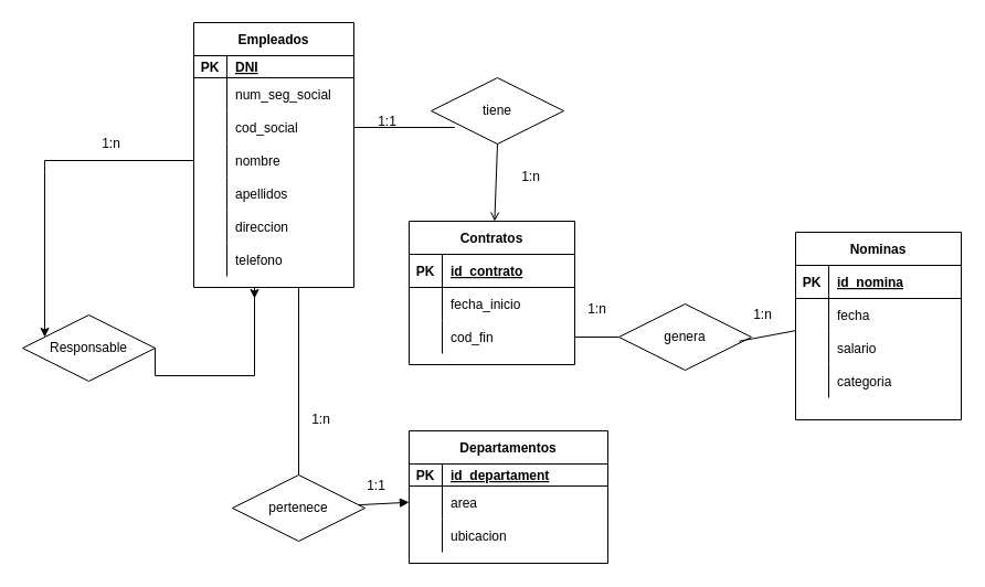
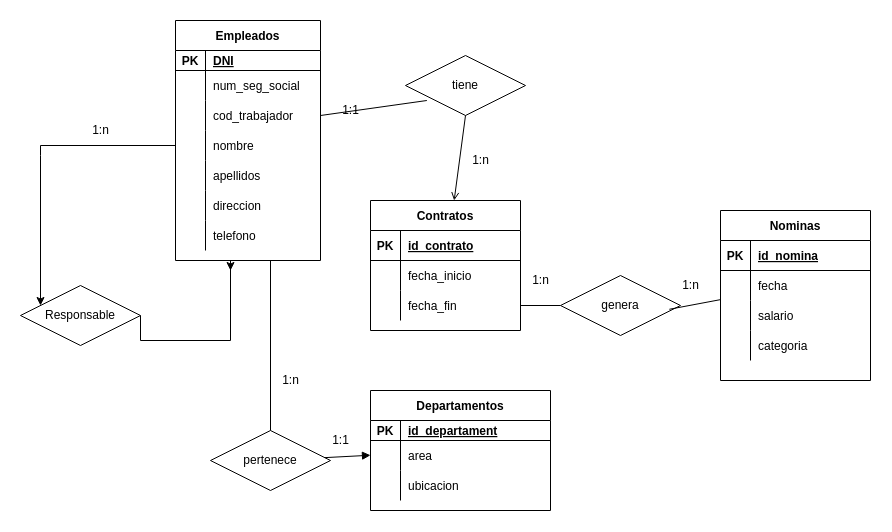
  <mxCell id="0" />
  <mxCell id="1" parent="0" />
  <mxCell id="2" value="Empleados" style="shape=table;startSize=30;container=1;collapsible=1;childLayout=tableLayout;fixedRows=1;rowLines=0;fontStyle=1;align=center;resizeLast=1;" vertex="1" parent="1"><mxGeometry x="175" y="20" width="145" height="240" as="geometry" /></mxCell>
  <mxCell id="3" value="" style="shape=tableRow;horizontal=0;startSize=0;swimlaneHead=0;swimlaneBody=0;fillColor=none;collapsible=0;dropTarget=0;points=[[0,0.5],[1,0.5]];portConstraint=eastwest;top=0;left=0;right=0;bottom=1;" vertex="1" parent="2"><mxGeometry y="30" width="145" height="20" as="geometry" /></mxCell>
  <mxCell id="4" value="PK" style="shape=partialRectangle;connectable=0;fillColor=none;top=0;left=0;bottom=0;right=0;fontStyle=1;overflow=hidden;" vertex="1" parent="3"><mxGeometry width="30" height="20" as="geometry"><mxRectangle width="30" height="20" as="alternateBounds" /></mxGeometry></mxCell>
  <mxCell id="5" value="DNI" style="shape=partialRectangle;connectable=0;fillColor=none;top=0;left=0;bottom=0;right=0;align=left;spacingLeft=6;fontStyle=5;overflow=hidden;" vertex="1" parent="3"><mxGeometry x="30" width="115" height="20" as="geometry"><mxRectangle width="115" height="20" as="alternateBounds" /></mxGeometry></mxCell>
  <mxCell id="6" value="" style="shape=tableRow;horizontal=0;startSize=0;swimlaneHead=0;swimlaneBody=0;fillColor=none;collapsible=0;dropTarget=0;points=[[0,0.5],[1,0.5]];portConstraint=eastwest;top=0;left=0;right=0;bottom=0;" vertex="1" parent="2"><mxGeometry y="50" width="145" height="30" as="geometry" /></mxCell>
  <mxCell id="7" value="" style="shape=partialRectangle;connectable=0;fillColor=none;top=0;left=0;bottom=0;right=0;editable=1;overflow=hidden;" vertex="1" parent="6"><mxGeometry width="30" height="30" as="geometry"><mxRectangle width="30" height="30" as="alternateBounds" /></mxGeometry></mxCell>
  <mxCell id="8" value="num_seg_social" style="shape=partialRectangle;connectable=0;fillColor=none;top=0;left=0;bottom=0;right=0;align=left;spacingLeft=6;overflow=hidden;" vertex="1" parent="6"><mxGeometry x="30" width="115" height="30" as="geometry"><mxRectangle width="115" height="30" as="alternateBounds" /></mxGeometry></mxCell>
  <mxCell id="9" value="" style="shape=tableRow;horizontal=0;startSize=0;swimlaneHead=0;swimlaneBody=0;fillColor=none;collapsible=0;dropTarget=0;points=[[0,0.5],[1,0.5]];portConstraint=eastwest;top=0;left=0;right=0;bottom=0;" vertex="1" parent="2"><mxGeometry y="80" width="145" height="30" as="geometry" /></mxCell>
  <mxCell id="10" value="" style="shape=partialRectangle;connectable=0;fillColor=none;top=0;left=0;bottom=0;right=0;editable=1;overflow=hidden;" vertex="1" parent="9"><mxGeometry width="30" height="30" as="geometry"><mxRectangle width="30" height="30" as="alternateBounds" /></mxGeometry></mxCell>
- <mxCell id="11" value="cod_social" style="shape=partialRectangle;connectable=0;fillColor=none;top=0;left=0;bottom=0;right=0;align=left;spacingLeft=6;overflow=hidden;" vertex="1" parent="9"><mxGeometry x="30" width="115" height="30" as="geometry"><mxRectangle width="115" height="30" as="alternateBounds" /></mxGeometry></mxCell>
+ <mxCell id="11" value="cod_trabajador" style="shape=partialRectangle;connectable=0;fillColor=none;top=0;left=0;bottom=0;right=0;align=left;spacingLeft=6;overflow=hidden;" vertex="1" parent="9"><mxGeometry x="30" width="115" height="30" as="geometry"><mxRectangle width="115" height="30" as="alternateBounds" /></mxGeometry></mxCell>
  <mxCell id="12" value="" style="shape=tableRow;horizontal=0;startSize=0;swimlaneHead=0;swimlaneBody=0;fillColor=none;collapsible=0;dropTarget=0;points=[[0,0.5],[1,0.5]];portConstraint=eastwest;top=0;left=0;right=0;bottom=0;" vertex="1" parent="2"><mxGeometry y="110" width="145" height="30" as="geometry" /></mxCell>
  <mxCell id="13" value="" style="shape=partialRectangle;connectable=0;fillColor=none;top=0;left=0;bottom=0;right=0;editable=1;overflow=hidden;" vertex="1" parent="12"><mxGeometry width="30" height="30" as="geometry"><mxRectangle width="30" height="30" as="alternateBounds" /></mxGeometry></mxCell>
  <mxCell id="14" value="nombre" style="shape=partialRectangle;connectable=0;fillColor=none;top=0;left=0;bottom=0;right=0;align=left;spacingLeft=6;overflow=hidden;" vertex="1" parent="12"><mxGeometry x="30" width="115" height="30" as="geometry"><mxRectangle width="115" height="30" as="alternateBounds" /></mxGeometry></mxCell>
  <mxCell id="15" value="" style="shape=tableRow;horizontal=0;startSize=0;swimlaneHead=0;swimlaneBody=0;fillColor=none;collapsible=0;dropTarget=0;points=[[0,0.5],[1,0.5]];portConstraint=eastwest;top=0;left=0;right=0;bottom=0;" vertex="1" parent="2"><mxGeometry y="140" width="145" height="30" as="geometry" /></mxCell>
  <mxCell id="16" value="" style="shape=partialRectangle;connectable=0;fillColor=none;top=0;left=0;bottom=0;right=0;editable=1;overflow=hidden;" vertex="1" parent="15"><mxGeometry width="30" height="30" as="geometry"><mxRectangle width="30" height="30" as="alternateBounds" /></mxGeometry></mxCell>
  <mxCell id="17" value="apellidos" style="shape=partialRectangle;connectable=0;fillColor=none;top=0;left=0;bottom=0;right=0;align=left;spacingLeft=6;overflow=hidden;" vertex="1" parent="15"><mxGeometry x="30" width="115" height="30" as="geometry"><mxRectangle width="115" height="30" as="alternateBounds" /></mxGeometry></mxCell>
  <mxCell id="18" value="" style="shape=tableRow;horizontal=0;startSize=0;swimlaneHead=0;swimlaneBody=0;fillColor=none;collapsible=0;dropTarget=0;points=[[0,0.5],[1,0.5]];portConstraint=eastwest;top=0;left=0;right=0;bottom=0;" vertex="1" parent="2"><mxGeometry y="170" width="145" height="30" as="geometry" /></mxCell>
  <mxCell id="19" value="" style="shape=partialRectangle;connectable=0;fillColor=none;top=0;left=0;bottom=0;right=0;editable=1;overflow=hidden;" vertex="1" parent="18"><mxGeometry width="30" height="30" as="geometry"><mxRectangle width="30" height="30" as="alternateBounds" /></mxGeometry></mxCell>
  <mxCell id="20" value="direccion" style="shape=partialRectangle;connectable=0;fillColor=none;top=0;left=0;bottom=0;right=0;align=left;spacingLeft=6;overflow=hidden;" vertex="1" parent="18"><mxGeometry x="30" width="115" height="30" as="geometry"><mxRectangle width="115" height="30" as="alternateBounds" /></mxGeometry></mxCell>
  <mxCell id="21" value="" style="shape=tableRow;horizontal=0;startSize=0;swimlaneHead=0;swimlaneBody=0;fillColor=none;collapsible=0;dropTarget=0;points=[[0,0.5],[1,0.5]];portConstraint=eastwest;top=0;left=0;right=0;bottom=0;" vertex="1" parent="2"><mxGeometry y="200" width="145" height="30" as="geometry" /></mxCell>
  <mxCell id="22" value="" style="shape=partialRectangle;connectable=0;fillColor=none;top=0;left=0;bottom=0;right=0;editable=1;overflow=hidden;" vertex="1" parent="21"><mxGeometry width="30" height="30" as="geometry"><mxRectangle width="30" height="30" as="alternateBounds" /></mxGeometry></mxCell>
  <mxCell id="23" value="telefono" style="shape=partialRectangle;connectable=0;fillColor=none;top=0;left=0;bottom=0;right=0;align=left;spacingLeft=6;overflow=hidden;" vertex="1" parent="21"><mxGeometry x="30" width="115" height="30" as="geometry"><mxRectangle width="115" height="30" as="alternateBounds" /></mxGeometry></mxCell>
  <mxCell id="24" value="Contratos" style="shape=table;startSize=30;container=1;collapsible=1;childLayout=tableLayout;fixedRows=1;rowLines=0;fontStyle=1;align=center;resizeLast=1;" vertex="1" parent="1"><mxGeometry x="370" y="200" width="150" height="130" as="geometry" /></mxCell>
  <mxCell id="25" value="" style="shape=tableRow;horizontal=0;startSize=0;swimlaneHead=0;swimlaneBody=0;fillColor=none;collapsible=0;dropTarget=0;points=[[0,0.5],[1,0.5]];portConstraint=eastwest;top=0;left=0;right=0;bottom=1;" vertex="1" parent="24"><mxGeometry y="30" width="150" height="30" as="geometry" /></mxCell>
  <mxCell id="26" value="PK" style="shape=partialRectangle;connectable=0;fillColor=none;top=0;left=0;bottom=0;right=0;fontStyle=1;overflow=hidden;" vertex="1" parent="25"><mxGeometry width="30" height="30" as="geometry"><mxRectangle width="30" height="30" as="alternateBounds" /></mxGeometry></mxCell>
  <mxCell id="27" value="id_contrato" style="shape=partialRectangle;connectable=0;fillColor=none;top=0;left=0;bottom=0;right=0;align=left;spacingLeft=6;fontStyle=5;overflow=hidden;" vertex="1" parent="25"><mxGeometry x="30" width="120" height="30" as="geometry"><mxRectangle width="120" height="30" as="alternateBounds" /></mxGeometry></mxCell>
  <mxCell id="28" value="" style="shape=tableRow;horizontal=0;startSize=0;swimlaneHead=0;swimlaneBody=0;fillColor=none;collapsible=0;dropTarget=0;points=[[0,0.5],[1,0.5]];portConstraint=eastwest;top=0;left=0;right=0;bottom=0;" vertex="1" parent="24"><mxGeometry y="60" width="150" height="30" as="geometry" /></mxCell>
  <mxCell id="29" value="" style="shape=partialRectangle;connectable=0;fillColor=none;top=0;left=0;bottom=0;right=0;editable=1;overflow=hidden;" vertex="1" parent="28"><mxGeometry width="30" height="30" as="geometry"><mxRectangle width="30" height="30" as="alternateBounds" /></mxGeometry></mxCell>
  <mxCell id="30" value="fecha_inicio" style="shape=partialRectangle;connectable=0;fillColor=none;top=0;left=0;bottom=0;right=0;align=left;spacingLeft=6;overflow=hidden;" vertex="1" parent="28"><mxGeometry x="30" width="120" height="30" as="geometry"><mxRectangle width="120" height="30" as="alternateBounds" /></mxGeometry></mxCell>
  <mxCell id="31" value="" style="shape=tableRow;horizontal=0;startSize=0;swimlaneHead=0;swimlaneBody=0;fillColor=none;collapsible=0;dropTarget=0;points=[[0,0.5],[1,0.5]];portConstraint=eastwest;top=0;left=0;right=0;bottom=0;" vertex="1" parent="24"><mxGeometry y="90" width="150" height="30" as="geometry" /></mxCell>
  <mxCell id="32" value="" style="shape=partialRectangle;connectable=0;fillColor=none;top=0;left=0;bottom=0;right=0;editable=1;overflow=hidden;" vertex="1" parent="31"><mxGeometry width="30" height="30" as="geometry"><mxRectangle width="30" height="30" as="alternateBounds" /></mxGeometry></mxCell>
- <mxCell id="33" value="cod_fin" style="shape=partialRectangle;connectable=0;fillColor=none;top=0;left=0;bottom=0;right=0;align=left;spacingLeft=6;overflow=hidden;" vertex="1" parent="31"><mxGeometry x="30" width="120" height="30" as="geometry"><mxRectangle width="120" height="30" as="alternateBounds" /></mxGeometry></mxCell>
+ <mxCell id="33" value="fecha_fin" style="shape=partialRectangle;connectable=0;fillColor=none;top=0;left=0;bottom=0;right=0;align=left;spacingLeft=6;overflow=hidden;" vertex="1" parent="31"><mxGeometry x="30" width="120" height="30" as="geometry"><mxRectangle width="120" height="30" as="alternateBounds" /></mxGeometry></mxCell>
  <mxCell id="34" value="Nominas" style="shape=table;startSize=30;container=1;collapsible=1;childLayout=tableLayout;fixedRows=1;rowLines=0;fontStyle=1;align=center;resizeLast=1;" vertex="1" parent="1"><mxGeometry x="720" y="210" width="150" height="170" as="geometry" /></mxCell>
  <mxCell id="35" value="" style="shape=tableRow;horizontal=0;startSize=0;swimlaneHead=0;swimlaneBody=0;fillColor=none;collapsible=0;dropTarget=0;points=[[0,0.5],[1,0.5]];portConstraint=eastwest;top=0;left=0;right=0;bottom=1;" vertex="1" parent="34"><mxGeometry y="30" width="150" height="30" as="geometry" /></mxCell>
  <mxCell id="36" value="PK" style="shape=partialRectangle;connectable=0;fillColor=none;top=0;left=0;bottom=0;right=0;fontStyle=1;overflow=hidden;" vertex="1" parent="35"><mxGeometry width="30" height="30" as="geometry"><mxRectangle width="30" height="30" as="alternateBounds" /></mxGeometry></mxCell>
  <mxCell id="37" value="id_nomina" style="shape=partialRectangle;connectable=0;fillColor=none;top=0;left=0;bottom=0;right=0;align=left;spacingLeft=6;fontStyle=5;overflow=hidden;" vertex="1" parent="35"><mxGeometry x="30" width="120" height="30" as="geometry"><mxRectangle width="120" height="30" as="alternateBounds" /></mxGeometry></mxCell>
  <mxCell id="38" value="" style="shape=tableRow;horizontal=0;startSize=0;swimlaneHead=0;swimlaneBody=0;fillColor=none;collapsible=0;dropTarget=0;points=[[0,0.5],[1,0.5]];portConstraint=eastwest;top=0;left=0;right=0;bottom=0;" vertex="1" parent="34"><mxGeometry y="60" width="150" height="30" as="geometry" /></mxCell>
  <mxCell id="39" value="" style="shape=partialRectangle;connectable=0;fillColor=none;top=0;left=0;bottom=0;right=0;editable=1;overflow=hidden;" vertex="1" parent="38"><mxGeometry width="30" height="30" as="geometry"><mxRectangle width="30" height="30" as="alternateBounds" /></mxGeometry></mxCell>
  <mxCell id="40" value="fecha" style="shape=partialRectangle;connectable=0;fillColor=none;top=0;left=0;bottom=0;right=0;align=left;spacingLeft=6;overflow=hidden;" vertex="1" parent="38"><mxGeometry x="30" width="120" height="30" as="geometry"><mxRectangle width="120" height="30" as="alternateBounds" /></mxGeometry></mxCell>
  <mxCell id="41" value="" style="shape=tableRow;horizontal=0;startSize=0;swimlaneHead=0;swimlaneBody=0;fillColor=none;collapsible=0;dropTarget=0;points=[[0,0.5],[1,0.5]];portConstraint=eastwest;top=0;left=0;right=0;bottom=0;" vertex="1" parent="34"><mxGeometry y="90" width="150" height="30" as="geometry" /></mxCell>
  <mxCell id="42" value="" style="shape=partialRectangle;connectable=0;fillColor=none;top=0;left=0;bottom=0;right=0;editable=1;overflow=hidden;" vertex="1" parent="41"><mxGeometry width="30" height="30" as="geometry"><mxRectangle width="30" height="30" as="alternateBounds" /></mxGeometry></mxCell>
  <mxCell id="43" value="salario" style="shape=partialRectangle;connectable=0;fillColor=none;top=0;left=0;bottom=0;right=0;align=left;spacingLeft=6;overflow=hidden;" vertex="1" parent="41"><mxGeometry x="30" width="120" height="30" as="geometry"><mxRectangle width="120" height="30" as="alternateBounds" /></mxGeometry></mxCell>
  <mxCell id="44" value="" style="shape=tableRow;horizontal=0;startSize=0;swimlaneHead=0;swimlaneBody=0;fillColor=none;collapsible=0;dropTarget=0;points=[[0,0.5],[1,0.5]];portConstraint=eastwest;top=0;left=0;right=0;bottom=0;" vertex="1" parent="34"><mxGeometry y="120" width="150" height="30" as="geometry" /></mxCell>
  <mxCell id="45" value="" style="shape=partialRectangle;connectable=0;fillColor=none;top=0;left=0;bottom=0;right=0;editable=1;overflow=hidden;" vertex="1" parent="44"><mxGeometry width="30" height="30" as="geometry"><mxRectangle width="30" height="30" as="alternateBounds" /></mxGeometry></mxCell>
  <mxCell id="46" value="categoria" style="shape=partialRectangle;connectable=0;fillColor=none;top=0;left=0;bottom=0;right=0;align=left;spacingLeft=6;overflow=hidden;" vertex="1" parent="44"><mxGeometry x="30" width="120" height="30" as="geometry"><mxRectangle width="120" height="30" as="alternateBounds" /></mxGeometry></mxCell>
  <mxCell id="47" value="Departamentos" style="shape=table;startSize=30;container=1;collapsible=1;childLayout=tableLayout;fixedRows=1;rowLines=0;fontStyle=1;align=center;resizeLast=1;" vertex="1" parent="1"><mxGeometry x="370" y="390" width="180" height="120" as="geometry" /></mxCell>
  <mxCell id="48" value="" style="shape=tableRow;horizontal=0;startSize=0;swimlaneHead=0;swimlaneBody=0;fillColor=none;collapsible=0;dropTarget=0;points=[[0,0.5],[1,0.5]];portConstraint=eastwest;top=0;left=0;right=0;bottom=1;" vertex="1" parent="47"><mxGeometry y="30" width="180" height="20" as="geometry" /></mxCell>
  <mxCell id="49" value="PK" style="shape=partialRectangle;connectable=0;fillColor=none;top=0;left=0;bottom=0;right=0;fontStyle=1;overflow=hidden;" vertex="1" parent="48"><mxGeometry width="30" height="20" as="geometry"><mxRectangle width="30" height="20" as="alternateBounds" /></mxGeometry></mxCell>
  <mxCell id="50" value="id_departament" style="shape=partialRectangle;connectable=0;fillColor=none;top=0;left=0;bottom=0;right=0;align=left;spacingLeft=6;fontStyle=5;overflow=hidden;" vertex="1" parent="48"><mxGeometry x="30" width="150" height="20" as="geometry"><mxRectangle width="150" height="20" as="alternateBounds" /></mxGeometry></mxCell>
  <mxCell id="51" value="" style="shape=tableRow;horizontal=0;startSize=0;swimlaneHead=0;swimlaneBody=0;fillColor=none;collapsible=0;dropTarget=0;points=[[0,0.5],[1,0.5]];portConstraint=eastwest;top=0;left=0;right=0;bottom=0;" vertex="1" parent="47"><mxGeometry y="50" width="180" height="30" as="geometry" /></mxCell>
  <mxCell id="52" value="" style="shape=partialRectangle;connectable=0;fillColor=none;top=0;left=0;bottom=0;right=0;editable=1;overflow=hidden;" vertex="1" parent="51"><mxGeometry width="30" height="30" as="geometry"><mxRectangle width="30" height="30" as="alternateBounds" /></mxGeometry></mxCell>
  <mxCell id="53" value="area" style="shape=partialRectangle;connectable=0;fillColor=none;top=0;left=0;bottom=0;right=0;align=left;spacingLeft=6;overflow=hidden;" vertex="1" parent="51"><mxGeometry x="30" width="150" height="30" as="geometry"><mxRectangle width="150" height="30" as="alternateBounds" /></mxGeometry></mxCell>
  <mxCell id="54" value="" style="shape=tableRow;horizontal=0;startSize=0;swimlaneHead=0;swimlaneBody=0;fillColor=none;collapsible=0;dropTarget=0;points=[[0,0.5],[1,0.5]];portConstraint=eastwest;top=0;left=0;right=0;bottom=0;" vertex="1" parent="47"><mxGeometry y="80" width="180" height="30" as="geometry" /></mxCell>
  <mxCell id="55" value="" style="shape=partialRectangle;connectable=0;fillColor=none;top=0;left=0;bottom=0;right=0;editable=1;overflow=hidden;" vertex="1" parent="54"><mxGeometry width="30" height="30" as="geometry"><mxRectangle width="30" height="30" as="alternateBounds" /></mxGeometry></mxCell>
  <mxCell id="56" value="ubicacion" style="shape=partialRectangle;connectable=0;fillColor=none;top=0;left=0;bottom=0;right=0;align=left;spacingLeft=6;overflow=hidden;" vertex="1" parent="54"><mxGeometry x="30" width="150" height="30" as="geometry"><mxRectangle width="150" height="30" as="alternateBounds" /></mxGeometry></mxCell>
- <mxCell id="57" value="tiene" style="shape=rhombus;perimeter=rhombusPerimeter;whiteSpace=wrap;html=1;align=center;" vertex="1" parent="1"><mxGeometry x="390" y="70" width="120" height="60" as="geometry" /></mxCell>
+ <mxCell id="57" value="tiene" style="shape=rhombus;perimeter=rhombusPerimeter;whiteSpace=wrap;html=1;align=center;" vertex="1" parent="1"><mxGeometry x="405" y="55" width="120" height="60" as="geometry" /></mxCell>
  <mxCell id="58" value="genera" style="shape=rhombus;perimeter=rhombusPerimeter;whiteSpace=wrap;html=1;align=center;" vertex="1" parent="1"><mxGeometry x="560" y="275" width="120" height="60" as="geometry" /></mxCell>
  <mxCell id="59" value="pertenece" style="shape=rhombus;perimeter=rhombusPerimeter;whiteSpace=wrap;html=1;align=center;" vertex="1" parent="1"><mxGeometry x="210" y="430" width="120" height="60" as="geometry" /></mxCell>
  <mxCell id="60" style="edgeStyle=orthogonalEdgeStyle;rounded=0;orthogonalLoop=1;jettySize=auto;html=1;exitX=1;exitY=0.5;exitDx=0;exitDy=0;" edge="1" parent="1" source="61"><mxGeometry relative="1" as="geometry"><mxPoint x="230" y="270" as="targetPoint" /><Array as="points"><mxPoint x="140" y="340" /><mxPoint x="230" y="340" /><mxPoint x="230" y="260" /></Array></mxGeometry></mxCell>
  <mxCell id="61" value="Responsable" style="shape=rhombus;perimeter=rhombusPerimeter;whiteSpace=wrap;html=1;align=center;" vertex="1" parent="1"><mxGeometry x="20" y="285" width="120" height="60" as="geometry" /></mxCell>
  <mxCell id="62" style="edgeStyle=orthogonalEdgeStyle;rounded=0;orthogonalLoop=1;jettySize=auto;html=1;exitX=0;exitY=0.5;exitDx=0;exitDy=0;" edge="1" parent="1" source="12" target="61"><mxGeometry relative="1" as="geometry"><Array as="points"><mxPoint x="40" y="155" /><mxPoint x="40" y="430" /></Array></mxGeometry></mxCell>
  <mxCell id="63" value="" style="endArrow=none;html=1;rounded=0;entryX=0.5;entryY=0;entryDx=0;entryDy=0;" edge="1" parent="1" target="59"><mxGeometry relative="1" as="geometry"><mxPoint x="270" y="260" as="sourcePoint" /><mxPoint x="640" y="450" as="targetPoint" /></mxGeometry></mxCell>
  <mxCell id="64" value="" style="endArrow=block;html=1;rounded=0;" edge="1" parent="1" source="59" target="47"><mxGeometry relative="1" as="geometry"><mxPoint x="480" y="450" as="sourcePoint" /><mxPoint x="640" y="450" as="targetPoint" /></mxGeometry></mxCell>
  <mxCell id="65" value="" style="endArrow=none;html=1;rounded=0;entryX=0.178;entryY=0.75;entryDx=0;entryDy=0;entryPerimeter=0;exitX=1;exitY=0.5;exitDx=0;exitDy=0;" edge="1" parent="1" source="9" target="57"><mxGeometry relative="1" as="geometry"><mxPoint x="480" y="450" as="sourcePoint" /><mxPoint x="640" y="450" as="targetPoint" /></mxGeometry></mxCell>
  <mxCell id="66" value="" style="endArrow=open;html=1;rounded=0;exitX=0.5;exitY=1;exitDx=0;exitDy=0;" edge="1" parent="1" source="57" target="24"><mxGeometry relative="1" as="geometry"><mxPoint x="460" y="160" as="sourcePoint" /><mxPoint x="670" y="100" as="targetPoint" /></mxGeometry></mxCell>
  <mxCell id="67" value="" style="endArrow=none;html=1;rounded=0;" edge="1" parent="1" source="31" target="58"><mxGeometry relative="1" as="geometry"><mxPoint x="550" y="240" as="sourcePoint" /><mxPoint x="710" y="240" as="targetPoint" /></mxGeometry></mxCell>
  <mxCell id="68" value="" style="endArrow=none;html=1;rounded=0;exitX=0.907;exitY=0.563;exitDx=0;exitDy=0;exitPerimeter=0;" edge="1" parent="1" source="58" target="38"><mxGeometry relative="1" as="geometry"><mxPoint x="640" y="270" as="sourcePoint" /><mxPoint x="710" y="270" as="targetPoint" /></mxGeometry></mxCell>
  <mxCell id="69" value="1:n" style="text;html=1;align=center;verticalAlign=middle;resizable=0;points=[];autosize=1;strokeColor=none;fillColor=none;" vertex="1" parent="1"><mxGeometry x="80" y="115" width="40" height="30" as="geometry" /></mxCell>
  <mxCell id="70" value="1:1" style="text;html=1;align=center;verticalAlign=middle;resizable=0;points=[];autosize=1;strokeColor=none;fillColor=none;" vertex="1" parent="1"><mxGeometry x="330" y="95" width="40" height="30" as="geometry" /></mxCell>
  <mxCell id="71" value="1:n" style="text;html=1;align=center;verticalAlign=middle;resizable=0;points=[];autosize=1;strokeColor=none;fillColor=none;" vertex="1" parent="1"><mxGeometry x="460" y="145" width="40" height="30" as="geometry" /></mxCell>
  <mxCell id="72" value="1:n" style="text;html=1;align=center;verticalAlign=middle;resizable=0;points=[];autosize=1;strokeColor=none;fillColor=none;" vertex="1" parent="1"><mxGeometry x="520" y="265" width="40" height="30" as="geometry" /></mxCell>
  <mxCell id="73" value="1:n" style="text;html=1;align=center;verticalAlign=middle;resizable=0;points=[];autosize=1;strokeColor=none;fillColor=none;" vertex="1" parent="1"><mxGeometry x="670" y="270" width="40" height="30" as="geometry" /></mxCell>
  <mxCell id="74" value="1:n" style="text;html=1;align=center;verticalAlign=middle;resizable=0;points=[];autosize=1;strokeColor=none;fillColor=none;" vertex="1" parent="1"><mxGeometry x="270" y="365" width="40" height="30" as="geometry" /></mxCell>
  <mxCell id="75" value="1:1" style="text;html=1;align=center;verticalAlign=middle;resizable=0;points=[];autosize=1;strokeColor=none;fillColor=none;" vertex="1" parent="1"><mxGeometry x="320" y="425" width="40" height="30" as="geometry" /></mxCell>
